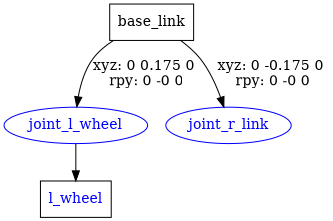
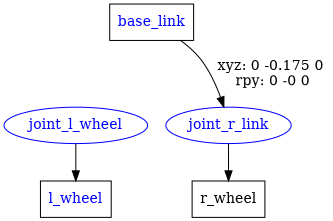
  digraph {
    node [shape=box fontcolor=blue]
-   n1 [label=base_link fontcolor=""]
+   n1 [label=base_link]
    joint_l_wheel [color=blue shape=ellipse]
    n3 [color=blue label=joint_r_link shape=ellipse]
    n4 [label=l_wheel]
-   n1 -> joint_l_wheel [label="xyz: 0 0.175 0 \nrpy: 0 -0 0"]
+   n5 [label=r_wheel fontcolor=""]
    n1 -> n3 [label="xyz: 0 -0.175 0 \nrpy: 0 -0 0"]
    joint_l_wheel -> n4
+   n3 -> n5
  }
